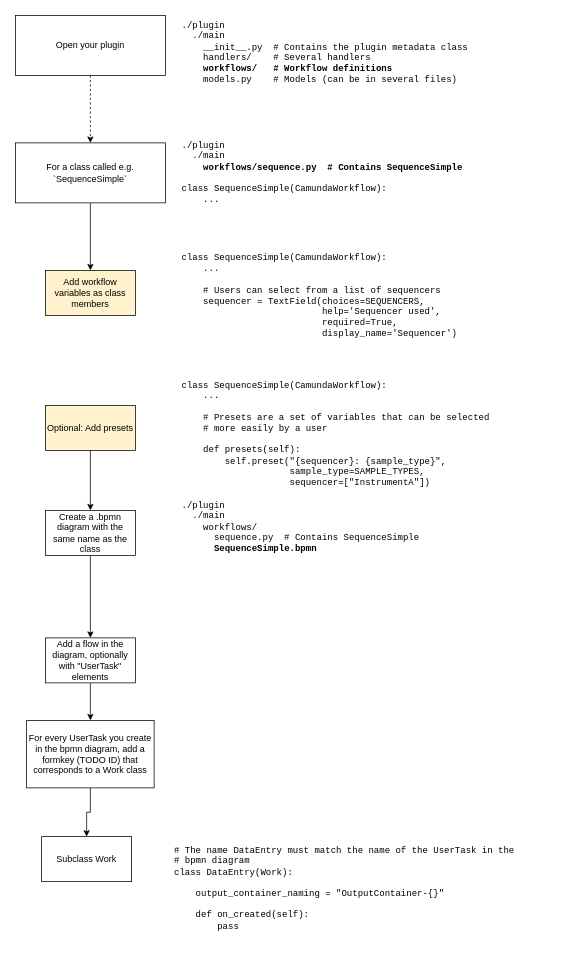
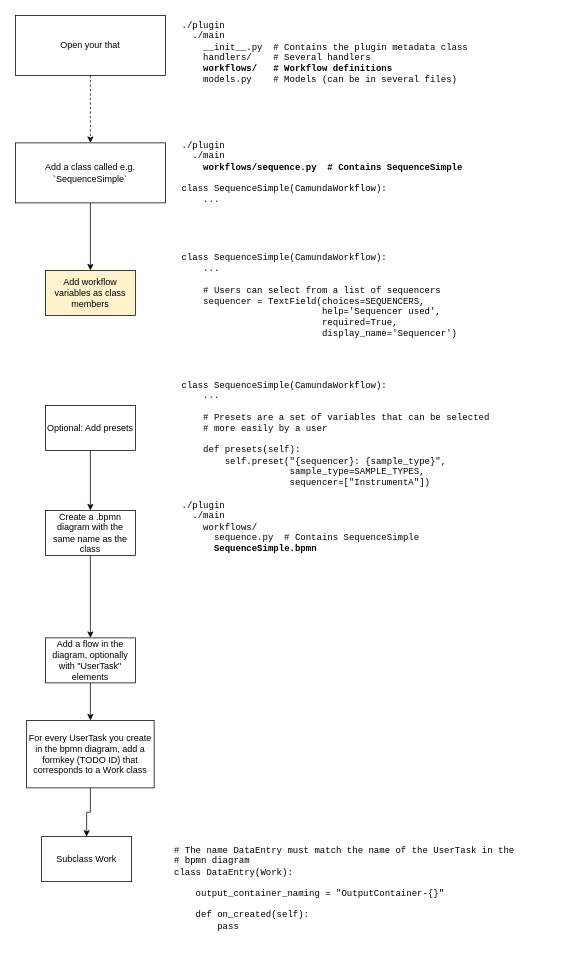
  <mxCell id="0" />
  <mxCell id="1" parent="0" />
  <mxCell id="2" value="" style="edgeStyle=orthogonalEdgeStyle;rounded=0;orthogonalLoop=1;jettySize=auto;html=1;" edge="1" parent="1" source="3" target="8"><mxGeometry relative="1" as="geometry" /></mxCell>
- <mxCell id="3" value="For a class called e.g. `SequenceSimple`" style="rounded=0;whiteSpace=wrap;html=1;" parent="1" vertex="1"><mxGeometry x="20" y="190" width="200" height="80" as="geometry" /></mxCell>
+ <mxCell id="3" value="Add a class called e.g. `SequenceSimple`" style="rounded=0;whiteSpace=wrap;html=1;" parent="1" vertex="1"><mxGeometry x="20" y="190" width="200" height="80" as="geometry" /></mxCell>
  <mxCell id="4" style="edgeStyle=orthogonalEdgeStyle;rounded=0;orthogonalLoop=1;jettySize=auto;html=1;dashed=1;" edge="1" parent="1" source="5" target="3"><mxGeometry relative="1" as="geometry" /></mxCell>
- <mxCell id="5" value="Open your plugin" style="rounded=0;whiteSpace=wrap;html=1;" parent="1" vertex="1"><mxGeometry x="20" y="20" width="200" height="80" as="geometry" /></mxCell>
+ <mxCell id="5" value="Open your that" style="rounded=0;whiteSpace=wrap;html=1;" parent="1" vertex="1"><mxGeometry x="20" y="20" width="200" height="80" as="geometry" /></mxCell>
  <mxCell id="6" value="./plugin&lt;br&gt;&amp;nbsp; ./main&lt;br&gt;&amp;nbsp; &amp;nbsp; __init__.py&amp;nbsp; # Contains the plugin metadata class&lt;br&gt;&amp;nbsp; &amp;nbsp; handlers/&amp;nbsp; &amp;nbsp; # Several handlers&lt;br&gt;&amp;nbsp; &amp;nbsp; &lt;b&gt;workflows/&amp;nbsp; &amp;nbsp;# Workflow definitions&lt;/b&gt;&lt;br&gt;&amp;nbsp; &amp;nbsp; models.py&amp;nbsp; &amp;nbsp; # Models (can be in several files)" style="rounded=1;whiteSpace=wrap;html=1;align=left;strokeColor=none;verticalAlign=top;fontFamily=Courier New;" vertex="1" parent="1"><mxGeometry x="240" y="20" width="490" height="150" as="geometry" /></mxCell>
  <mxCell id="7" value="./plugin&lt;br&gt;&amp;nbsp; ./main&lt;br&gt;&amp;nbsp; &amp;nbsp;&amp;nbsp;&lt;b&gt;workflows/sequence.py&amp;nbsp; # Contains SequenceSimple&lt;/b&gt;&lt;br&gt;&amp;nbsp;&lt;br&gt;&lt;div&gt;class SequenceSimple(CamundaWorkflow):&lt;/div&gt;&lt;div&gt;&amp;nbsp; &amp;nbsp; ...&lt;/div&gt;" style="rounded=1;whiteSpace=wrap;html=1;align=left;strokeColor=none;verticalAlign=top;fontFamily=Courier New;" vertex="1" parent="1"><mxGeometry x="240" y="180" width="490" height="150" as="geometry" /></mxCell>
  <mxCell id="8" value="Add workflow variables as class members" style="whiteSpace=wrap;html=1;rounded=0;fillColor=#fff2cc;" vertex="1" parent="1"><mxGeometry x="60" y="360" width="120" height="60" as="geometry" /></mxCell>
  <mxCell id="9" value="&lt;div&gt;class SequenceSimple(CamundaWorkflow):&lt;/div&gt;&lt;div&gt;&amp;nbsp; &amp;nbsp; ...&lt;/div&gt;&lt;div&gt;&lt;br&gt;&lt;/div&gt;&lt;div&gt;&amp;nbsp; &amp;nbsp; # Users can select from a list of sequencers&lt;/div&gt;&lt;div&gt;&amp;nbsp; &amp;nbsp; sequencer = TextField(choices=SEQUENCERS,&lt;/div&gt;&lt;div&gt;&amp;nbsp; &amp;nbsp; &amp;nbsp; &amp;nbsp; &amp;nbsp; &amp;nbsp; &amp;nbsp; &amp;nbsp; &amp;nbsp; &amp;nbsp; &amp;nbsp; &amp;nbsp; &amp;nbsp; help='Sequencer used',&lt;/div&gt;&lt;div&gt;&amp;nbsp; &amp;nbsp; &amp;nbsp; &amp;nbsp; &amp;nbsp; &amp;nbsp; &amp;nbsp; &amp;nbsp; &amp;nbsp; &amp;nbsp; &amp;nbsp; &amp;nbsp; &amp;nbsp; required=True,&lt;/div&gt;&lt;div&gt;&amp;nbsp; &amp;nbsp; &amp;nbsp; &amp;nbsp; &amp;nbsp; &amp;nbsp; &amp;nbsp; &amp;nbsp; &amp;nbsp; &amp;nbsp; &amp;nbsp; &amp;nbsp; &amp;nbsp; display_name='Sequencer')&lt;/div&gt;" style="rounded=1;whiteSpace=wrap;html=1;align=left;strokeColor=none;verticalAlign=top;fontFamily=Courier New;" vertex="1" parent="1"><mxGeometry x="240" y="330" width="490" height="150" as="geometry" /></mxCell>
  <mxCell id="10" value="" style="edgeStyle=orthogonalEdgeStyle;rounded=0;orthogonalLoop=1;jettySize=auto;html=1;" edge="1" parent="1" source="11" target="14"><mxGeometry relative="1" as="geometry" /></mxCell>
- <mxCell id="11" value="Optional: Add presets" style="whiteSpace=wrap;html=1;rounded=0;fillColor=#fff2cc;" vertex="1" parent="1"><mxGeometry x="60" y="540" width="120" height="60" as="geometry" /></mxCell>
+ <mxCell id="11" value="Optional: Add presets" style="whiteSpace=wrap;html=1;rounded=0;" vertex="1" parent="1"><mxGeometry x="60" y="540" width="120" height="60" as="geometry" /></mxCell>
  <mxCell id="12" value="&lt;div&gt;class SequenceSimple(CamundaWorkflow):&lt;/div&gt;&lt;div&gt;&amp;nbsp; &amp;nbsp; ...&lt;/div&gt;&lt;div&gt;&lt;br&gt;&lt;/div&gt;&lt;div&gt;&amp;nbsp; &amp;nbsp; # Presets are a set of variables that can be selected&lt;/div&gt;&lt;div&gt;&amp;nbsp; &amp;nbsp; # more easily by a user&lt;/div&gt;&lt;div&gt;&lt;br&gt;&lt;/div&gt;&lt;div&gt;&lt;div&gt;&amp;nbsp; &amp;nbsp; def presets(self):&lt;/div&gt;&lt;div&gt;&amp;nbsp; &amp;nbsp; &amp;nbsp; &amp;nbsp; self.preset(&quot;{sequencer}: {sample_type}&quot;,&lt;/div&gt;&lt;div&gt;&amp;nbsp; &amp;nbsp; &amp;nbsp; &amp;nbsp; &amp;nbsp; &amp;nbsp; &amp;nbsp; &amp;nbsp; &amp;nbsp; &amp;nbsp; sample_type=SAMPLE_TYPES,&lt;/div&gt;&lt;div&gt;&amp;nbsp; &amp;nbsp; &amp;nbsp; &amp;nbsp; &amp;nbsp; &amp;nbsp; &amp;nbsp; &amp;nbsp; &amp;nbsp; &amp;nbsp; sequencer=[&quot;InstrumentA&quot;])&lt;/div&gt;&lt;div&gt;&lt;br&gt;&lt;/div&gt;&lt;/div&gt;" style="rounded=1;whiteSpace=wrap;html=1;align=left;strokeColor=none;verticalAlign=top;fontFamily=Courier New;" vertex="1" parent="1"><mxGeometry x="240" y="500" width="490" height="150" as="geometry" /></mxCell>
  <mxCell id="13" value="" style="edgeStyle=orthogonalEdgeStyle;rounded=0;orthogonalLoop=1;jettySize=auto;html=1;" edge="1" parent="1" source="14" target="17"><mxGeometry relative="1" as="geometry" /></mxCell>
  <mxCell id="14" value="Create a .bpmn diagram with the same name as the class" style="whiteSpace=wrap;html=1;rounded=0;" vertex="1" parent="1"><mxGeometry x="60" y="680" width="120" height="60" as="geometry" /></mxCell>
  <mxCell id="15" value="./plugin&lt;br&gt;&amp;nbsp; ./main&lt;br&gt;&amp;nbsp; &amp;nbsp;&amp;nbsp;workflows/&lt;br&gt;&amp;nbsp; &amp;nbsp; &amp;nbsp; sequence.py&amp;nbsp; # Contains SequenceSimple&lt;br&gt;&amp;nbsp; &amp;nbsp; &amp;nbsp; &lt;b&gt;SequenceSimple.bpmn&lt;/b&gt;&amp;nbsp; &amp;nbsp; &amp;nbsp;" style="rounded=1;whiteSpace=wrap;html=1;align=left;strokeColor=none;verticalAlign=top;fontFamily=Courier New;" vertex="1" parent="1"><mxGeometry x="240" y="660" width="490" height="150" as="geometry" /></mxCell>
  <mxCell id="16" value="" style="edgeStyle=orthogonalEdgeStyle;rounded=0;orthogonalLoop=1;jettySize=auto;html=1;" edge="1" parent="1" source="17" target="19"><mxGeometry relative="1" as="geometry" /></mxCell>
  <mxCell id="17" value="Add a flow in the diagram, optionally with &quot;UserTask&quot; elements" style="whiteSpace=wrap;html=1;rounded=0;" vertex="1" parent="1"><mxGeometry x="60" y="850" width="120" height="60" as="geometry" /></mxCell>
  <mxCell id="18" value="" style="edgeStyle=orthogonalEdgeStyle;rounded=0;orthogonalLoop=1;jettySize=auto;html=1;" edge="1" parent="1" source="19" target="20"><mxGeometry relative="1" as="geometry" /></mxCell>
  <mxCell id="19" value="For every UserTask you create in the bpmn diagram, add a formkey (TODO ID) that corresponds to a Work class" style="whiteSpace=wrap;html=1;rounded=0;" vertex="1" parent="1"><mxGeometry x="35" y="960" width="170" height="90" as="geometry" /></mxCell>
  <mxCell id="20" value="Subclass Work" style="whiteSpace=wrap;html=1;rounded=0;" vertex="1" parent="1"><mxGeometry x="55" y="1115" width="120" height="60" as="geometry" /></mxCell>
  <mxCell id="21" value="&lt;div&gt;# The name DataEntry must match the name of the UserTask in the&lt;/div&gt;&lt;div&gt;# bpmn diagram&lt;/div&gt;&lt;div&gt;class DataEntry(Work):&lt;/div&gt;&lt;div&gt;&lt;br&gt;&lt;/div&gt;&lt;div&gt;&amp;nbsp; &amp;nbsp; output_container_naming = &quot;OutputContainer-{}&quot;&lt;/div&gt;&lt;div&gt;&lt;br&gt;&lt;/div&gt;&lt;div&gt;&amp;nbsp; &amp;nbsp; def on_created(self):&lt;/div&gt;&lt;div&gt;&amp;nbsp; &amp;nbsp; &amp;nbsp; &amp;nbsp; pass&lt;/div&gt;&lt;div&gt;&lt;br&gt;&lt;/div&gt;" style="rounded=1;whiteSpace=wrap;html=1;align=left;strokeColor=none;verticalAlign=top;fontFamily=Courier New;" vertex="1" parent="1"><mxGeometry x="230" y="1120" width="490" height="150" as="geometry" /></mxCell>
